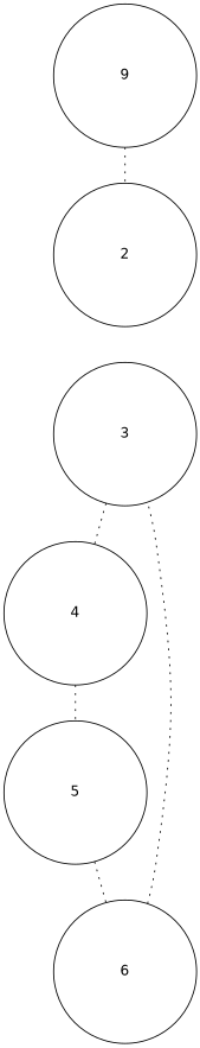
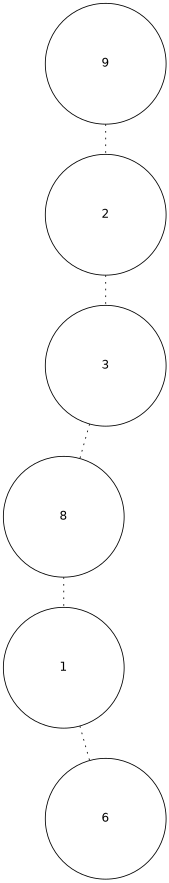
  graph {
    fontname="DejaVu Sans"
    node [fixedsize=true fontname="DejaVu Sans"]
    edge [fontname="DejaVu Sans" style=dotted]
    n1 [height=2.0 label=9 width=2.0]
    2 [height=2.0 width=2.0]
    3 [height=2.0 width=2.0]
-   4 [height=2.0 width=2.0]
-   5 [height=2.0 width=2.0]
+   4 [height=2.0 width=2.0 label=8]
+   5 [height=2.0 width=2.0 label=1]
    6 [height=2.0 width=2.0]
    n1 -- 2
-   6 -- 3
+   2 -- 3
    3 -- 4
    4 -- 5
    5 -- 6
  }
